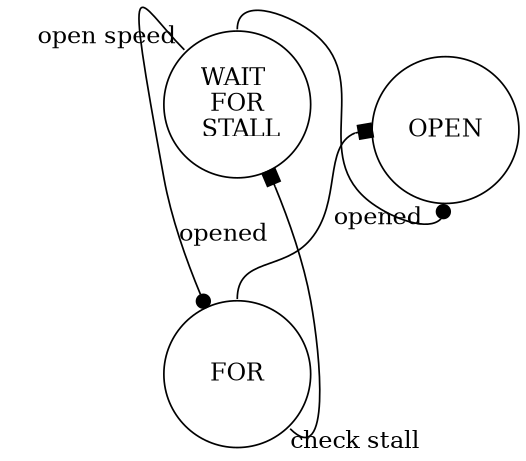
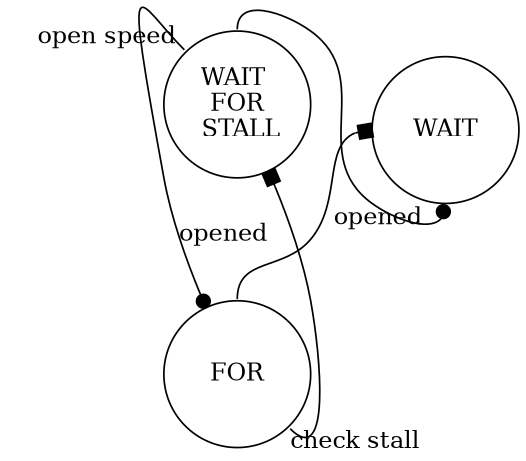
  digraph {
    nodesep=1.0
    rankdir=LR
    node [shape=circle]
    edge [arrowhead=box tailport=n]
    n1 [height=1.2 label=FOR width=1.2]
    n2 [height=1.2 label="WAIT \n FOR \n STALL" width=1.2]
-   n3 [height=1.2 label=" OPEN " width=1.2]
+   n3 [height=1.2 label=WAIT width=1.2]
    subgraph sub_1 {
      rank=same
      n1
      n2
    }
    n1 -> n2 [headlabel="check stall   " tailport=se]
    n1 -> n3 [headport=w xlabel=" opened       "]
    n2 -> n1 [arrowhead=dot headlabel="    open speed " tailport=nw]
    n2 -> n3 [arrowhead=dot headlabel=" opened   " headport=s]
  }
